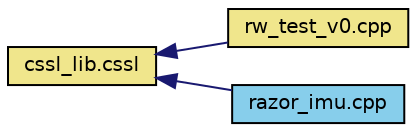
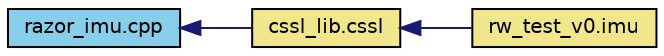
  digraph {
    rankdir=LR
    node [color=black fillcolor=khaki fontname=Helvetica fontsize=10 shape=record style=filled]
    edge [color=midnightblue dir=back fontname=Helvetica fontsize=10 labelfontname=Helvetica labelfontsize=10 style=solid]
    n1 [fontcolor=black height=0.2 label="cssl_lib.cssl" width=0.4]
-   n2 [height=0.2 label="rw_test_v0.cpp" width=0.4]
+   n2 [height=0.2 label="rw_test_v0.imu" width=0.4]
    n3 [fillcolor=skyblue height=0.2 label="razor_imu.cpp" width=0.4]
    n1 -> n2
-   n1 -> n3
+   n3 -> n1
  }
